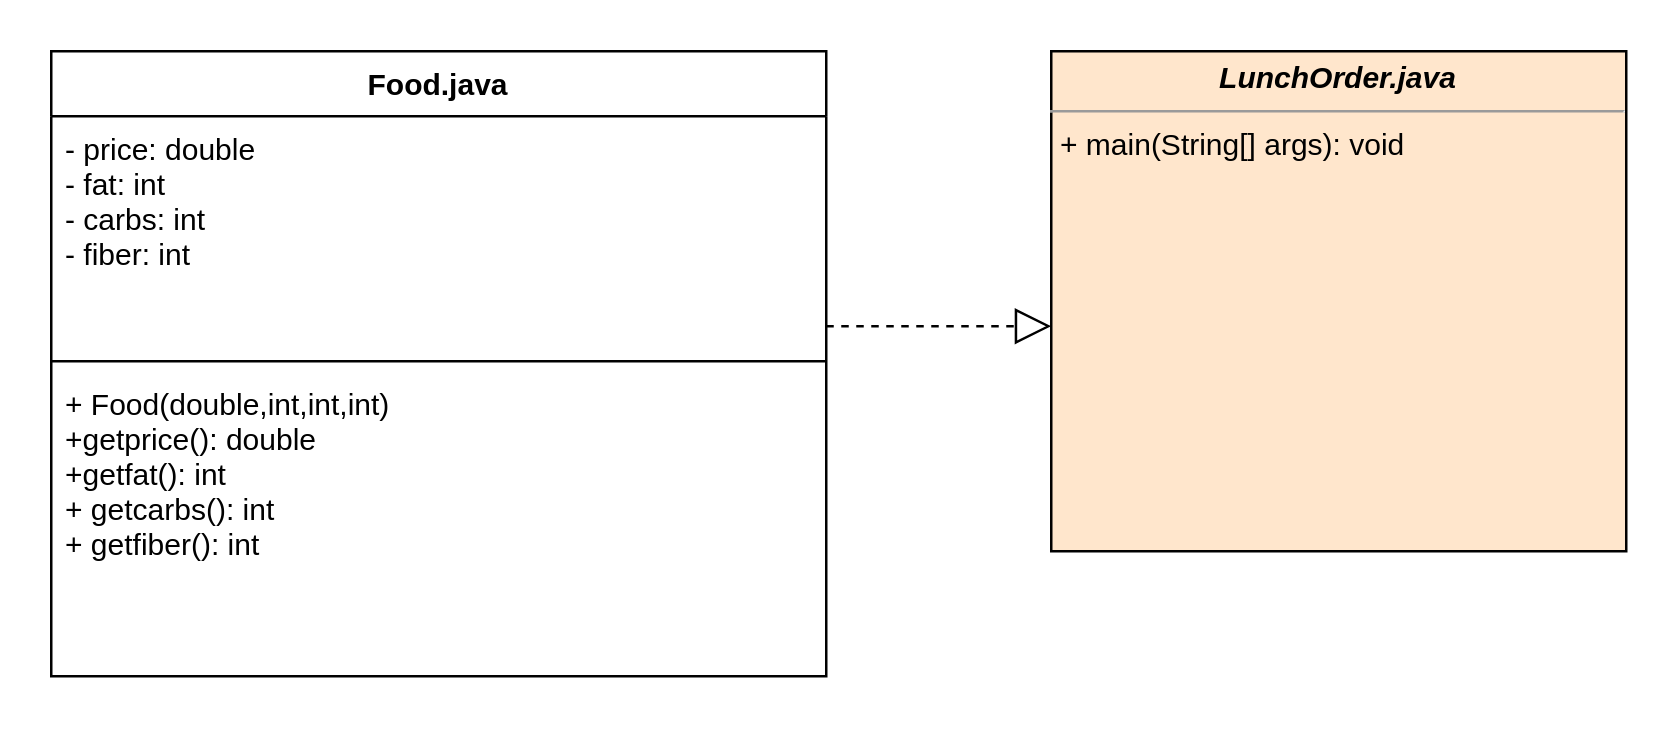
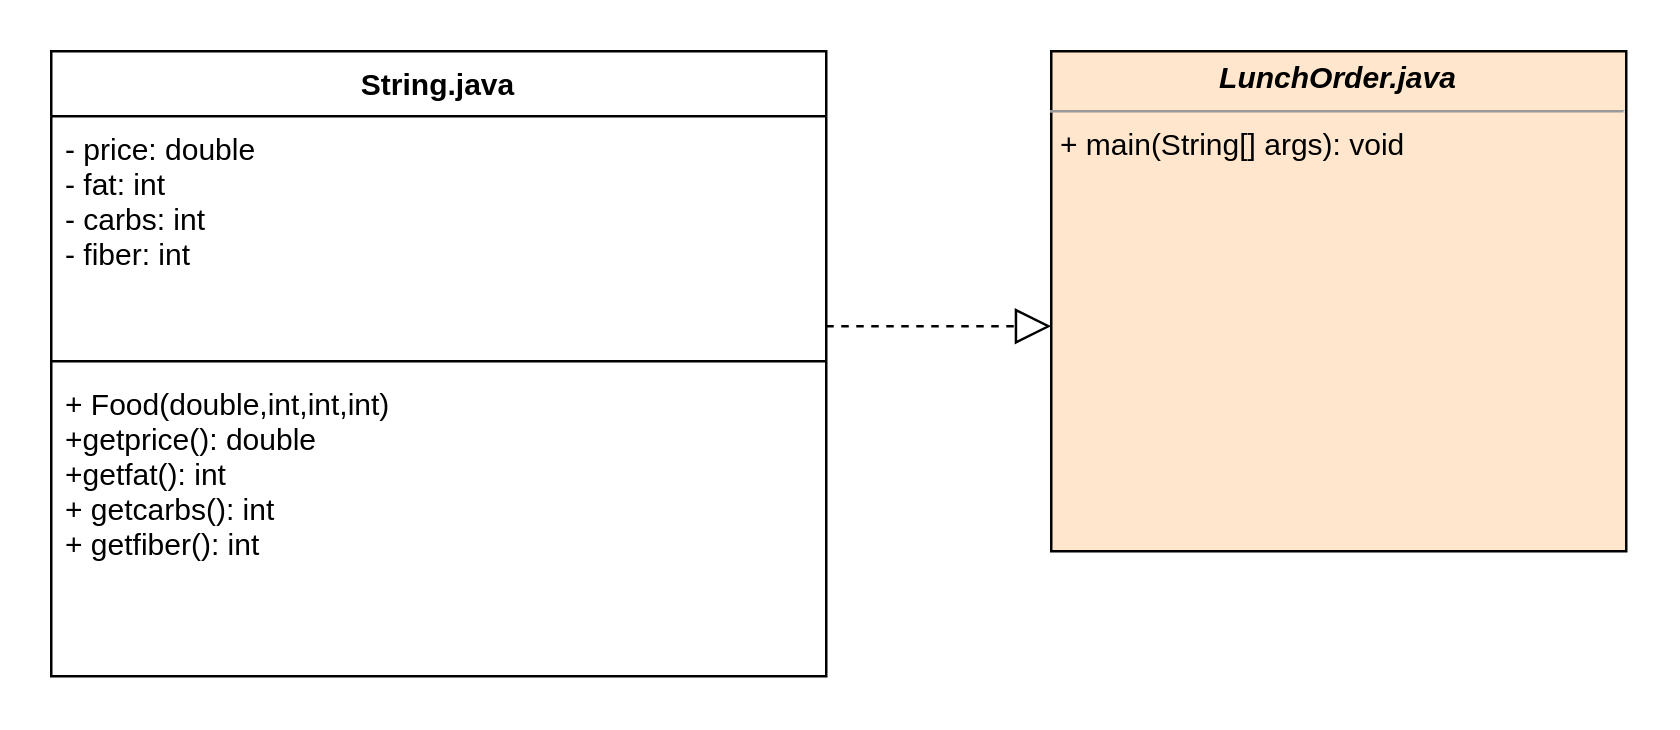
  <mxCell id="0" />
  <mxCell id="1" parent="0" />
- <mxCell id="2" value="Food.java" style="swimlane;fontStyle=1;align=center;verticalAlign=top;childLayout=stackLayout;horizontal=1;startSize=26;horizontalStack=0;resizeParent=1;resizeParentMax=0;resizeLast=0;collapsible=1;marginBottom=0;" vertex="1" parent="1"><mxGeometry x="20" y="20" width="310" height="250" as="geometry" /></mxCell>
+ <mxCell id="2" value="String.java" style="swimlane;fontStyle=1;align=center;verticalAlign=top;childLayout=stackLayout;horizontal=1;startSize=26;horizontalStack=0;resizeParent=1;resizeParentMax=0;resizeLast=0;collapsible=1;marginBottom=0;" vertex="1" parent="1"><mxGeometry x="20" y="20" width="310" height="250" as="geometry" /></mxCell>
  <mxCell id="3" value="- price: double&#10;- fat: int&#10;- carbs: int&#10;- fiber: int" style="text;strokeColor=none;fillColor=none;align=left;verticalAlign=top;spacingLeft=4;spacingRight=4;overflow=hidden;rotatable=0;points=[[0,0.5],[1,0.5]];portConstraint=eastwest;" vertex="1" parent="2"><mxGeometry y="26" width="310" height="94" as="geometry" /></mxCell>
  <mxCell id="4" value="" style="line;strokeWidth=1;fillColor=none;align=left;verticalAlign=middle;spacingTop=-1;spacingLeft=3;spacingRight=3;rotatable=0;labelPosition=right;points=[];portConstraint=eastwest;strokeColor=inherit;" vertex="1" parent="2"><mxGeometry y="120" width="310" height="8" as="geometry" /></mxCell>
  <mxCell id="5" value="+ Food(double,int,int,int)&#10;+getprice(): double&#10;+getfat(): int&#10;+ getcarbs(): int&#10;+ getfiber(): int" style="text;strokeColor=none;fillColor=none;align=left;verticalAlign=top;spacingLeft=4;spacingRight=4;overflow=hidden;rotatable=0;points=[[0,0.5],[1,0.5]];portConstraint=eastwest;" vertex="1" parent="2"><mxGeometry y="128" width="310" height="122" as="geometry" /></mxCell>
  <mxCell id="6" value="&lt;p style=&quot;margin:0px;margin-top:4px;text-align:center;&quot;&gt;&lt;i&gt;&lt;b&gt;LunchOrder.java&lt;/b&gt;&lt;/i&gt;&lt;/p&gt;&lt;hr size=&quot;1&quot;&gt;&lt;p style=&quot;margin:0px;margin-left:4px;&quot;&gt;&lt;/p&gt;&lt;p style=&quot;margin:0px;margin-left:4px;&quot;&gt;+ main(String[] args): void&lt;/p&gt;&lt;p style=&quot;margin:0px;margin-left:4px;&quot;&gt;&lt;br&gt;&lt;/p&gt;" style="verticalAlign=top;align=left;overflow=fill;fontSize=12;fontFamily=Helvetica;html=1;fillColor=#ffe6cc;" vertex="1" parent="1"><mxGeometry x="420" y="20" width="230" height="200" as="geometry" /></mxCell>
  <mxCell id="7" value="" style="endArrow=block;dashed=1;endFill=0;endSize=12;html=1;rounded=0;" edge="1" parent="1"><mxGeometry width="160" relative="1" as="geometry"><mxPoint x="330" y="130" as="sourcePoint" /><mxPoint x="420" y="130" as="targetPoint" /></mxGeometry></mxCell>
